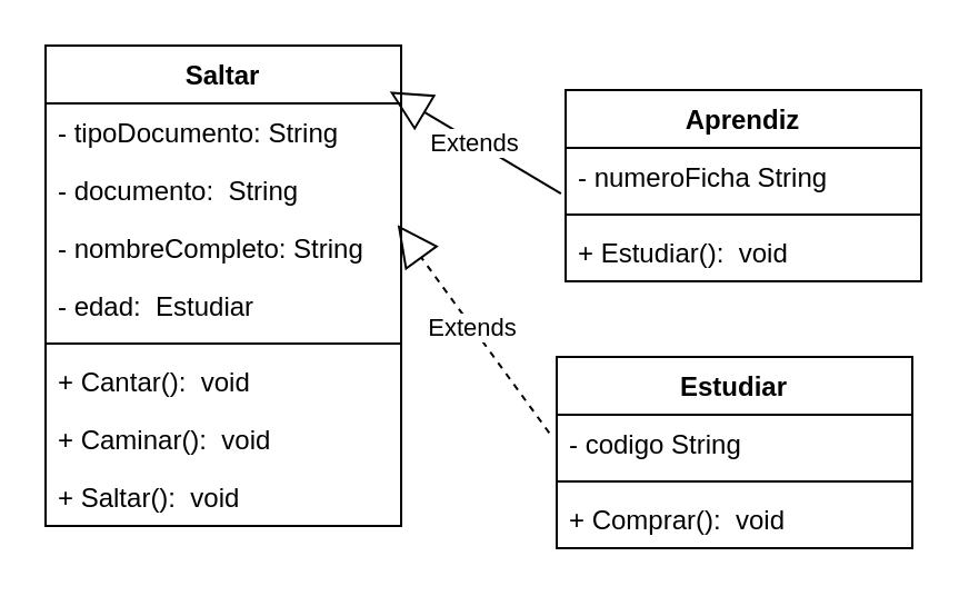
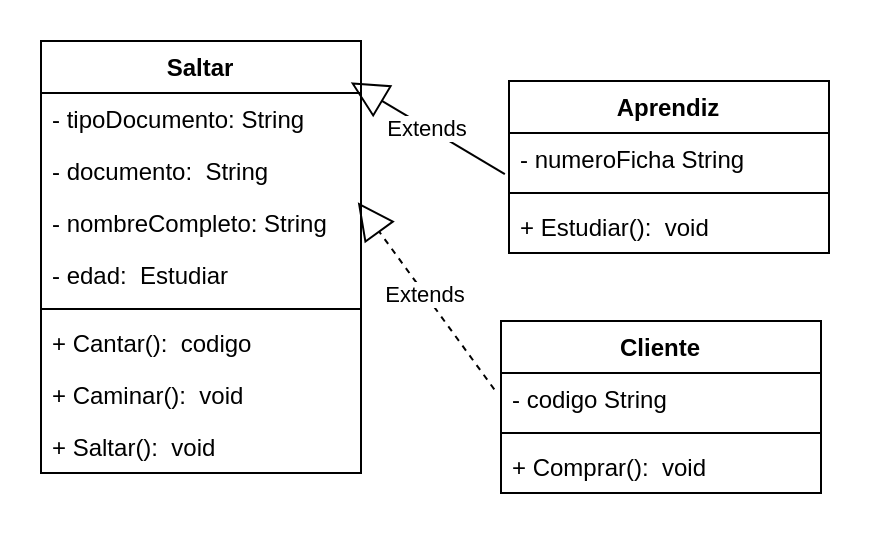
  <mxCell id="0" />
  <mxCell id="1" parent="0" />
  <mxCell id="2" value="Saltar" style="swimlane;fontStyle=1;align=center;verticalAlign=top;childLayout=stackLayout;horizontal=1;startSize=26;horizontalStack=0;resizeParent=1;resizeParentMax=0;resizeLast=0;collapsible=1;marginBottom=0;whiteSpace=wrap;html=1;" vertex="1" parent="1"><mxGeometry x="20" y="20" width="160" height="216" as="geometry" /></mxCell>
  <mxCell id="3" value="- tipoDocumento: String" style="text;strokeColor=none;fillColor=none;align=left;verticalAlign=top;spacingLeft=4;spacingRight=4;overflow=hidden;rotatable=0;points=[[0,0.5],[1,0.5]];portConstraint=eastwest;whiteSpace=wrap;html=1;" vertex="1" parent="2"><mxGeometry y="26" width="160" height="26" as="geometry" /></mxCell>
  <mxCell id="4" value="- documento:&amp;nbsp; String" style="text;strokeColor=none;fillColor=none;align=left;verticalAlign=top;spacingLeft=4;spacingRight=4;overflow=hidden;rotatable=0;points=[[0,0.5],[1,0.5]];portConstraint=eastwest;whiteSpace=wrap;html=1;" vertex="1" parent="2"><mxGeometry y="52" width="160" height="26" as="geometry" /></mxCell>
  <mxCell id="5" value="- nombreCompleto: String" style="text;strokeColor=none;fillColor=none;align=left;verticalAlign=top;spacingLeft=4;spacingRight=4;overflow=hidden;rotatable=0;points=[[0,0.5],[1,0.5]];portConstraint=eastwest;whiteSpace=wrap;html=1;" vertex="1" parent="2"><mxGeometry y="78" width="160" height="26" as="geometry" /></mxCell>
  <mxCell id="6" value="- edad:&amp;nbsp; Estudiar" style="text;strokeColor=none;fillColor=none;align=left;verticalAlign=top;spacingLeft=4;spacingRight=4;overflow=hidden;rotatable=0;points=[[0,0.5],[1,0.5]];portConstraint=eastwest;whiteSpace=wrap;html=1;" vertex="1" parent="2"><mxGeometry y="104" width="160" height="26" as="geometry" /></mxCell>
  <mxCell id="7" value="" style="line;strokeWidth=1;fillColor=none;align=left;verticalAlign=middle;spacingTop=-1;spacingLeft=3;spacingRight=3;rotatable=0;labelPosition=right;points=[];portConstraint=eastwest;strokeColor=inherit;" vertex="1" parent="2"><mxGeometry y="130" width="160" height="8" as="geometry" /></mxCell>
- <mxCell id="8" value="+ Cantar():&amp;nbsp; void" style="text;strokeColor=none;fillColor=none;align=left;verticalAlign=top;spacingLeft=4;spacingRight=4;overflow=hidden;rotatable=0;points=[[0,0.5],[1,0.5]];portConstraint=eastwest;whiteSpace=wrap;html=1;" vertex="1" parent="2"><mxGeometry y="138" width="160" height="26" as="geometry" /></mxCell>
+ <mxCell id="8" value="+ Cantar():&amp;nbsp; codigo" style="text;strokeColor=none;fillColor=none;align=left;verticalAlign=top;spacingLeft=4;spacingRight=4;overflow=hidden;rotatable=0;points=[[0,0.5],[1,0.5]];portConstraint=eastwest;whiteSpace=wrap;html=1;" vertex="1" parent="2"><mxGeometry y="138" width="160" height="26" as="geometry" /></mxCell>
  <mxCell id="9" value="+ Caminar():&amp;nbsp; void" style="text;strokeColor=none;fillColor=none;align=left;verticalAlign=top;spacingLeft=4;spacingRight=4;overflow=hidden;rotatable=0;points=[[0,0.5],[1,0.5]];portConstraint=eastwest;whiteSpace=wrap;html=1;" vertex="1" parent="2"><mxGeometry y="164" width="160" height="26" as="geometry" /></mxCell>
  <mxCell id="10" value="+ Saltar():&amp;nbsp; void" style="text;strokeColor=none;fillColor=none;align=left;verticalAlign=top;spacingLeft=4;spacingRight=4;overflow=hidden;rotatable=0;points=[[0,0.5],[1,0.5]];portConstraint=eastwest;whiteSpace=wrap;html=1;" vertex="1" parent="2"><mxGeometry y="190" width="160" height="26" as="geometry" /></mxCell>
  <mxCell id="11" value="Aprendiz" style="swimlane;fontStyle=1;align=center;verticalAlign=top;childLayout=stackLayout;horizontal=1;startSize=26;horizontalStack=0;resizeParent=1;resizeParentMax=0;resizeLast=0;collapsible=1;marginBottom=0;whiteSpace=wrap;html=1;" vertex="1" parent="1"><mxGeometry x="254" y="40" width="160" height="86" as="geometry" /></mxCell>
  <mxCell id="12" value="- numeroFicha String" style="text;strokeColor=none;fillColor=none;align=left;verticalAlign=top;spacingLeft=4;spacingRight=4;overflow=hidden;rotatable=0;points=[[0,0.5],[1,0.5]];portConstraint=eastwest;whiteSpace=wrap;html=1;" vertex="1" parent="11"><mxGeometry y="26" width="160" height="26" as="geometry" /></mxCell>
  <mxCell id="13" value="" style="line;strokeWidth=1;fillColor=none;align=left;verticalAlign=middle;spacingTop=-1;spacingLeft=3;spacingRight=3;rotatable=0;labelPosition=right;points=[];portConstraint=eastwest;strokeColor=inherit;" vertex="1" parent="11"><mxGeometry y="52" width="160" height="8" as="geometry" /></mxCell>
  <mxCell id="14" value="+ Estudiar():&amp;nbsp; void" style="text;strokeColor=none;fillColor=none;align=left;verticalAlign=top;spacingLeft=4;spacingRight=4;overflow=hidden;rotatable=0;points=[[0,0.5],[1,0.5]];portConstraint=eastwest;whiteSpace=wrap;html=1;" vertex="1" parent="11"><mxGeometry y="60" width="160" height="26" as="geometry" /></mxCell>
  <mxCell id="15" value="Extends" style="endArrow=block;endSize=16;endFill=0;html=1;rounded=0;exitX=-0.013;exitY=0.79;exitDx=0;exitDy=0;exitPerimeter=0;entryX=0.968;entryY=-0.206;entryDx=0;entryDy=0;entryPerimeter=0;" edge="1" parent="1" source="12" target="3"><mxGeometry width="160" relative="1" as="geometry"><mxPoint x="140" y="150" as="sourcePoint" /><mxPoint x="300" y="150" as="targetPoint" /></mxGeometry></mxCell>
- <mxCell id="16" value="Estudiar" style="swimlane;fontStyle=1;align=center;verticalAlign=top;childLayout=stackLayout;horizontal=1;startSize=26;horizontalStack=0;resizeParent=1;resizeParentMax=0;resizeLast=0;collapsible=1;marginBottom=0;whiteSpace=wrap;html=1;" vertex="1" parent="1"><mxGeometry x="250" y="160" width="160" height="86" as="geometry" /></mxCell>
+ <mxCell id="16" value="Cliente" style="swimlane;fontStyle=1;align=center;verticalAlign=top;childLayout=stackLayout;horizontal=1;startSize=26;horizontalStack=0;resizeParent=1;resizeParentMax=0;resizeLast=0;collapsible=1;marginBottom=0;whiteSpace=wrap;html=1;" vertex="1" parent="1"><mxGeometry x="250" y="160" width="160" height="86" as="geometry" /></mxCell>
  <mxCell id="17" value="- codigo String" style="text;strokeColor=none;fillColor=none;align=left;verticalAlign=top;spacingLeft=4;spacingRight=4;overflow=hidden;rotatable=0;points=[[0,0.5],[1,0.5]];portConstraint=eastwest;whiteSpace=wrap;html=1;" vertex="1" parent="16"><mxGeometry y="26" width="160" height="26" as="geometry" /></mxCell>
  <mxCell id="18" value="" style="line;strokeWidth=1;fillColor=none;align=left;verticalAlign=middle;spacingTop=-1;spacingLeft=3;spacingRight=3;rotatable=0;labelPosition=right;points=[];portConstraint=eastwest;strokeColor=inherit;" vertex="1" parent="16"><mxGeometry y="52" width="160" height="8" as="geometry" /></mxCell>
  <mxCell id="19" value="+ Comprar():&amp;nbsp; void" style="text;strokeColor=none;fillColor=none;align=left;verticalAlign=top;spacingLeft=4;spacingRight=4;overflow=hidden;rotatable=0;points=[[0,0.5],[1,0.5]];portConstraint=eastwest;whiteSpace=wrap;html=1;" vertex="1" parent="16"><mxGeometry y="60" width="160" height="26" as="geometry" /></mxCell>
  <mxCell id="20" value="Extends" style="endArrow=block;endSize=16;endFill=0;html=1;rounded=0;entryX=0.99;entryY=0.102;entryDx=0;entryDy=0;entryPerimeter=0;exitX=-0.021;exitY=0.314;exitDx=0;exitDy=0;exitPerimeter=0;dashed=1;" edge="1" parent="1" source="17" target="5"><mxGeometry width="160" relative="1" as="geometry"><mxPoint x="140" y="150" as="sourcePoint" /><mxPoint x="300" y="150" as="targetPoint" /></mxGeometry></mxCell>
